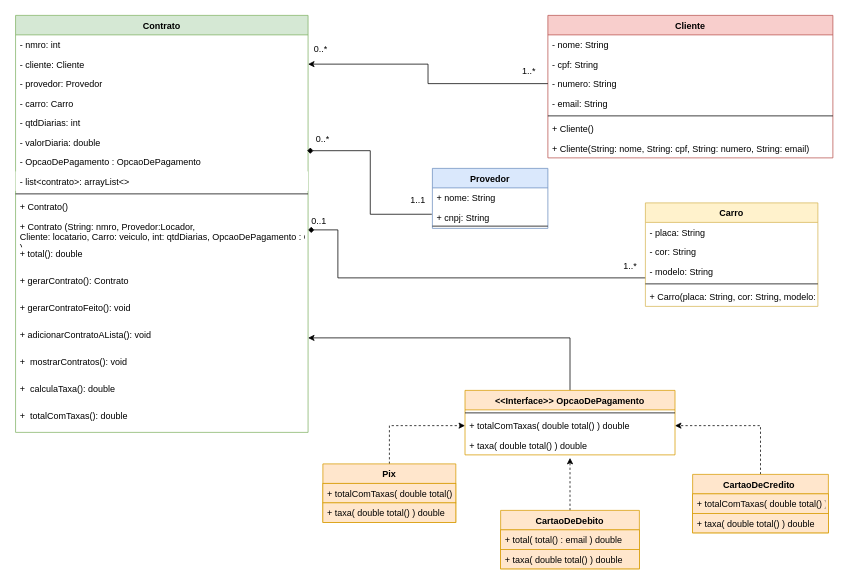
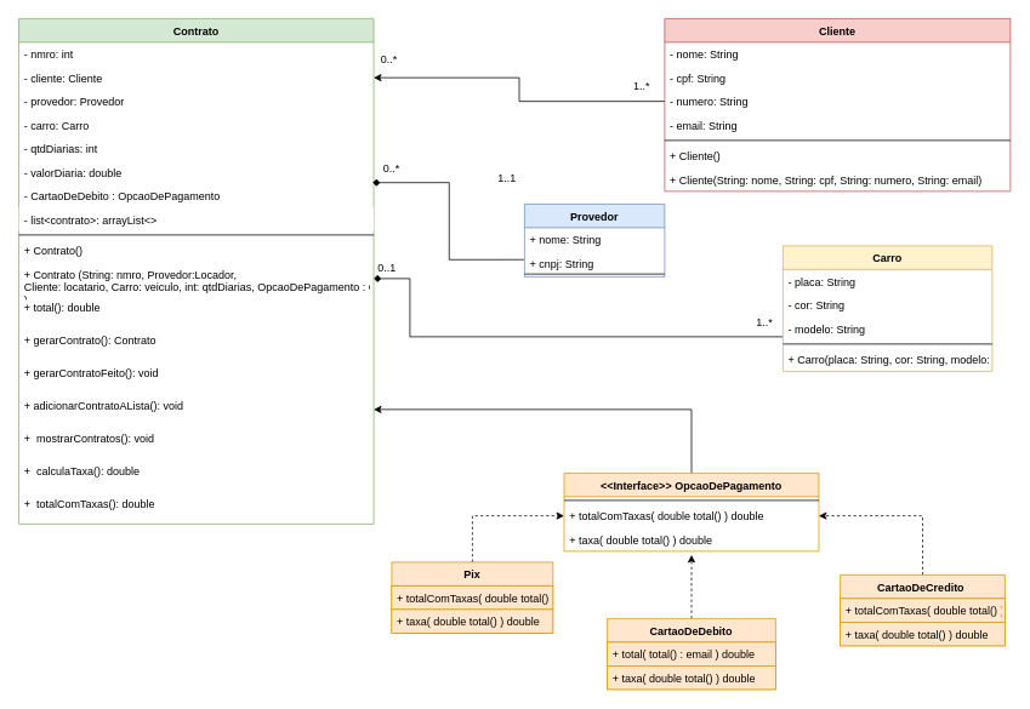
  <mxCell id="0" />
  <mxCell id="1" parent="0" />
  <mxCell id="2" style="edgeStyle=orthogonalEdgeStyle;rounded=0;orthogonalLoop=1;jettySize=auto;html=1;endArrow=none;endFill=0;startArrow=diamond;startFill=1;exitX=1;exitY=0.5;exitDx=0;exitDy=0;" edge="1" parent="1" source="14" target="22"><mxGeometry relative="1" as="geometry"><Array as="points"><mxPoint x="450" y="306" /><mxPoint x="450" y="370" /></Array></mxGeometry></mxCell>
  <mxCell id="3" value="Contrato" style="swimlane;fontStyle=1;align=center;verticalAlign=top;childLayout=stackLayout;horizontal=1;startSize=26;horizontalStack=0;resizeParent=1;resizeParentMax=0;resizeLast=0;collapsible=1;marginBottom=0;fillColor=#d5e8d4;strokeColor=#82b366;" vertex="1" parent="1"><mxGeometry x="20.25" y="20" width="390" height="556" as="geometry" /></mxCell>
  <mxCell id="4" value="- nmro: int" style="text;strokeColor=none;fillColor=none;align=left;verticalAlign=top;spacingLeft=4;spacingRight=4;overflow=hidden;rotatable=0;points=[[0,0.5],[1,0.5]];portConstraint=eastwest;" vertex="1" parent="3"><mxGeometry y="26" width="390" height="26" as="geometry" /></mxCell>
  <mxCell id="5" value="- cliente: Cliente" style="text;strokeColor=none;fillColor=none;align=left;verticalAlign=top;spacingLeft=4;spacingRight=4;overflow=hidden;rotatable=0;points=[[0,0.5],[1,0.5]];portConstraint=eastwest;" vertex="1" parent="3"><mxGeometry y="52" width="390" height="26" as="geometry" /></mxCell>
  <mxCell id="6" value="- provedor: Provedor" style="text;strokeColor=none;fillColor=none;align=left;verticalAlign=top;spacingLeft=4;spacingRight=4;overflow=hidden;rotatable=0;points=[[0,0.5],[1,0.5]];portConstraint=eastwest;" vertex="1" parent="3"><mxGeometry y="78" width="390" height="26" as="geometry" /></mxCell>
  <mxCell id="7" value="- carro: Carro" style="text;strokeColor=none;fillColor=none;align=left;verticalAlign=top;spacingLeft=4;spacingRight=4;overflow=hidden;rotatable=0;points=[[0,0.5],[1,0.5]];portConstraint=eastwest;" vertex="1" parent="3"><mxGeometry y="104" width="390" height="26" as="geometry" /></mxCell>
  <mxCell id="8" value="- qtdDiarias: int" style="text;strokeColor=none;fillColor=none;align=left;verticalAlign=top;spacingLeft=4;spacingRight=4;overflow=hidden;rotatable=0;points=[[0,0.5],[1,0.5]];portConstraint=eastwest;" vertex="1" parent="3"><mxGeometry y="130" width="390" height="26" as="geometry" /></mxCell>
  <mxCell id="9" value="- valorDiaria: double" style="text;strokeColor=none;fillColor=none;align=left;verticalAlign=top;spacingLeft=4;spacingRight=4;overflow=hidden;rotatable=0;points=[[0,0.5],[1,0.5]];portConstraint=eastwest;" vertex="1" parent="3"><mxGeometry y="156" width="390" height="26" as="geometry" /></mxCell>
- <mxCell id="10" value="- OpcaoDePagamento : OpcaoDePagamento" style="text;strokeColor=none;fillColor=none;align=left;verticalAlign=top;spacingLeft=4;spacingRight=4;overflow=hidden;rotatable=0;points=[[0,0.5],[1,0.5]];portConstraint=eastwest;fontStyle=0" vertex="1" parent="3"><mxGeometry y="182" width="390" height="26" as="geometry" /></mxCell>
+ <mxCell id="10" value="- CartaoDeDebito : OpcaoDePagamento" style="text;strokeColor=none;fillColor=none;align=left;verticalAlign=top;spacingLeft=4;spacingRight=4;overflow=hidden;rotatable=0;points=[[0,0.5],[1,0.5]];portConstraint=eastwest;fontStyle=0" vertex="1" parent="3"><mxGeometry y="182" width="390" height="26" as="geometry" /></mxCell>
  <mxCell id="11" value="- list&lt;contrato&gt;: arrayList&lt;&gt;" style="text;strokeColor=none;fillColor=#FFFFFF;align=left;verticalAlign=top;spacingLeft=4;spacingRight=4;overflow=hidden;rotatable=0;points=[[0,0.5],[1,0.5]];portConstraint=eastwest;" vertex="1" parent="3"><mxGeometry y="208" width="390" height="26" as="geometry" /></mxCell>
  <mxCell id="12" value="" style="line;strokeWidth=1;fillColor=none;align=left;verticalAlign=middle;spacingTop=-1;spacingLeft=3;spacingRight=3;rotatable=0;labelPosition=right;points=[];portConstraint=eastwest;" vertex="1" parent="3"><mxGeometry y="234" width="390" height="8" as="geometry" /></mxCell>
  <mxCell id="13" value="+ Contrato()" style="text;strokeColor=none;fillColor=none;align=left;verticalAlign=top;spacingLeft=4;spacingRight=4;overflow=hidden;rotatable=0;points=[[0,0.5],[1,0.5]];portConstraint=eastwest;" vertex="1" parent="3"><mxGeometry y="242" width="390" height="26" as="geometry" /></mxCell>
  <mxCell id="14" value="+ Contrato (String: nmro, Provedor:Locador, &#10;Cliente: locatario, Carro: veiculo, int: qtdDiarias, OpcaoDePagamento : OpcaoDePagamento&#10;)" style="text;strokeColor=none;fillColor=none;align=left;verticalAlign=top;spacingLeft=4;spacingRight=4;overflow=hidden;rotatable=0;points=[[0,0.5],[1,0.5]];portConstraint=eastwest;" vertex="1" parent="3"><mxGeometry y="268" width="390" height="36" as="geometry" /></mxCell>
  <mxCell id="15" value="+ total(): double" style="text;strokeColor=none;fillColor=none;align=left;verticalAlign=top;spacingLeft=4;spacingRight=4;overflow=hidden;rotatable=0;points=[[0,0.5],[1,0.5]];portConstraint=eastwest;" vertex="1" parent="3"><mxGeometry y="304" width="390" height="36" as="geometry" /></mxCell>
  <mxCell id="16" value="+ gerarContrato(): Contrato" style="text;strokeColor=none;fillColor=none;align=left;verticalAlign=top;spacingLeft=4;spacingRight=4;overflow=hidden;rotatable=0;points=[[0,0.5],[1,0.5]];portConstraint=eastwest;" vertex="1" parent="3"><mxGeometry y="340" width="390" height="36" as="geometry" /></mxCell>
  <mxCell id="17" value="+ gerarContratoFeito(): void" style="text;strokeColor=none;fillColor=none;align=left;verticalAlign=top;spacingLeft=4;spacingRight=4;overflow=hidden;rotatable=0;points=[[0,0.5],[1,0.5]];portConstraint=eastwest;" vertex="1" parent="3"><mxGeometry y="376" width="390" height="36" as="geometry" /></mxCell>
  <mxCell id="18" value="+ adicionarContratoALista(): void" style="text;strokeColor=none;fillColor=none;align=left;verticalAlign=top;spacingLeft=4;spacingRight=4;overflow=hidden;rotatable=0;points=[[0,0.5],[1,0.5]];portConstraint=eastwest;" vertex="1" parent="3"><mxGeometry y="412" width="390" height="36" as="geometry" /></mxCell>
  <mxCell id="19" value="+  mostrarContratos(): void" style="text;strokeColor=none;fillColor=none;align=left;verticalAlign=top;spacingLeft=4;spacingRight=4;overflow=hidden;rotatable=0;points=[[0,0.5],[1,0.5]];portConstraint=eastwest;" vertex="1" parent="3"><mxGeometry y="448" width="390" height="36" as="geometry" /></mxCell>
  <mxCell id="20" value="+  calculaTaxa(): double" style="text;strokeColor=none;fillColor=none;align=left;verticalAlign=top;spacingLeft=4;spacingRight=4;overflow=hidden;rotatable=0;points=[[0,0.5],[1,0.5]];portConstraint=eastwest;" vertex="1" parent="3"><mxGeometry y="484" width="390" height="36" as="geometry" /></mxCell>
  <mxCell id="21" value="+  totalComTaxas(): double" style="text;strokeColor=none;fillColor=none;align=left;verticalAlign=top;spacingLeft=4;spacingRight=4;overflow=hidden;rotatable=0;points=[[0,0.5],[1,0.5]];portConstraint=eastwest;" vertex="1" parent="3"><mxGeometry y="520" width="390" height="36" as="geometry" /></mxCell>
  <mxCell id="22" value="Carro" style="swimlane;fontStyle=1;align=center;verticalAlign=top;childLayout=stackLayout;horizontal=1;startSize=26;horizontalStack=0;resizeParent=1;resizeParentMax=0;resizeLast=0;collapsible=1;marginBottom=0;fillColor=#fff2cc;strokeColor=#d6b656;" vertex="1" parent="1"><mxGeometry x="860" y="270" width="230" height="138" as="geometry" /></mxCell>
  <mxCell id="23" value="- placa: String " style="text;strokeColor=none;fillColor=none;align=left;verticalAlign=top;spacingLeft=4;spacingRight=4;overflow=hidden;rotatable=0;points=[[0,0.5],[1,0.5]];portConstraint=eastwest;" vertex="1" parent="22"><mxGeometry y="26" width="230" height="26" as="geometry" /></mxCell>
  <mxCell id="24" value="- cor: String " style="text;strokeColor=none;fillColor=none;align=left;verticalAlign=top;spacingLeft=4;spacingRight=4;overflow=hidden;rotatable=0;points=[[0,0.5],[1,0.5]];portConstraint=eastwest;" vertex="1" parent="22"><mxGeometry y="52" width="230" height="26" as="geometry" /></mxCell>
  <mxCell id="25" value="- modelo: String " style="text;strokeColor=none;fillColor=none;align=left;verticalAlign=top;spacingLeft=4;spacingRight=4;overflow=hidden;rotatable=0;points=[[0,0.5],[1,0.5]];portConstraint=eastwest;" vertex="1" parent="22"><mxGeometry y="78" width="230" height="26" as="geometry" /></mxCell>
  <mxCell id="26" value="" style="line;strokeWidth=1;fillColor=none;align=left;verticalAlign=middle;spacingTop=-1;spacingLeft=3;spacingRight=3;rotatable=0;labelPosition=right;points=[];portConstraint=eastwest;" vertex="1" parent="22"><mxGeometry y="104" width="230" height="8" as="geometry" /></mxCell>
  <mxCell id="27" value="+ Carro(placa: String, cor: String, modelo: String)" style="text;strokeColor=none;fillColor=none;align=left;verticalAlign=top;spacingLeft=4;spacingRight=4;overflow=hidden;rotatable=0;points=[[0,0.5],[1,0.5]];portConstraint=eastwest;" vertex="1" parent="22"><mxGeometry y="112" width="230" height="26" as="geometry" /></mxCell>
  <mxCell id="28" value="Provedor" style="swimlane;fontStyle=1;align=center;verticalAlign=top;childLayout=stackLayout;horizontal=1;startSize=26;horizontalStack=0;resizeParent=1;resizeParentMax=0;resizeLast=0;collapsible=1;marginBottom=0;fillColor=#dae8fc;strokeColor=#6c8ebf;" vertex="1" parent="1"><mxGeometry x="576" y="224" width="154" height="80" as="geometry" /></mxCell>
  <mxCell id="29" value="+ nome: String" style="text;strokeColor=none;fillColor=none;align=left;verticalAlign=top;spacingLeft=4;spacingRight=4;overflow=hidden;rotatable=0;points=[[0,0.5],[1,0.5]];portConstraint=eastwest;" vertex="1" parent="28"><mxGeometry y="26" width="154" height="26" as="geometry" /></mxCell>
  <mxCell id="30" value="+ cnpj: String" style="text;strokeColor=none;fillColor=none;align=left;verticalAlign=top;spacingLeft=4;spacingRight=4;overflow=hidden;rotatable=0;points=[[0,0.5],[1,0.5]];portConstraint=eastwest;" vertex="1" parent="28"><mxGeometry y="52" width="154" height="22" as="geometry" /></mxCell>
  <mxCell id="31" value="" style="line;strokeWidth=1;fillColor=none;align=left;verticalAlign=middle;spacingTop=-1;spacingLeft=3;spacingRight=3;rotatable=0;labelPosition=right;points=[];portConstraint=eastwest;" vertex="1" parent="28"><mxGeometry y="74" width="154" height="6" as="geometry" /></mxCell>
  <mxCell id="32" value="Cliente" style="swimlane;fontStyle=1;align=center;verticalAlign=top;childLayout=stackLayout;horizontal=1;startSize=26;horizontalStack=0;resizeParent=1;resizeParentMax=0;resizeLast=0;collapsible=1;marginBottom=0;fillColor=#f8cecc;strokeColor=#b85450;" vertex="1" parent="1"><mxGeometry x="730" y="20" width="380" height="190" as="geometry" /></mxCell>
  <mxCell id="33" value="- nome: String" style="text;strokeColor=none;fillColor=none;align=left;verticalAlign=top;spacingLeft=4;spacingRight=4;overflow=hidden;rotatable=0;points=[[0,0.5],[1,0.5]];portConstraint=eastwest;" vertex="1" parent="32"><mxGeometry y="26" width="380" height="26" as="geometry" /></mxCell>
  <mxCell id="34" value="- cpf: String" style="text;strokeColor=none;fillColor=none;align=left;verticalAlign=top;spacingLeft=4;spacingRight=4;overflow=hidden;rotatable=0;points=[[0,0.5],[1,0.5]];portConstraint=eastwest;" vertex="1" parent="32"><mxGeometry y="52" width="380" height="26" as="geometry" /></mxCell>
  <mxCell id="35" value="- numero: String" style="text;strokeColor=none;fillColor=none;align=left;verticalAlign=top;spacingLeft=4;spacingRight=4;overflow=hidden;rotatable=0;points=[[0,0.5],[1,0.5]];portConstraint=eastwest;" vertex="1" parent="32"><mxGeometry y="78" width="380" height="26" as="geometry" /></mxCell>
  <mxCell id="36" value="- email: String" style="text;strokeColor=none;fillColor=none;align=left;verticalAlign=top;spacingLeft=4;spacingRight=4;overflow=hidden;rotatable=0;points=[[0,0.5],[1,0.5]];portConstraint=eastwest;" vertex="1" parent="32"><mxGeometry y="104" width="380" height="26" as="geometry" /></mxCell>
  <mxCell id="37" value="" style="line;strokeWidth=1;fillColor=none;align=left;verticalAlign=middle;spacingTop=-1;spacingLeft=3;spacingRight=3;rotatable=0;labelPosition=right;points=[];portConstraint=eastwest;" vertex="1" parent="32"><mxGeometry y="130" width="380" height="8" as="geometry" /></mxCell>
  <mxCell id="38" value="+ Cliente()" style="text;strokeColor=none;fillColor=none;align=left;verticalAlign=top;spacingLeft=4;spacingRight=4;overflow=hidden;rotatable=0;points=[[0,0.5],[1,0.5]];portConstraint=eastwest;" vertex="1" parent="32"><mxGeometry y="138" width="380" height="26" as="geometry" /></mxCell>
  <mxCell id="39" value="+ Cliente(String: nome, String: cpf, String: numero, String: email)" style="text;strokeColor=none;fillColor=none;align=left;verticalAlign=top;spacingLeft=4;spacingRight=4;overflow=hidden;rotatable=0;points=[[0,0.5],[1,0.5]];portConstraint=eastwest;" vertex="1" parent="32"><mxGeometry y="164" width="380" height="26" as="geometry" /></mxCell>
  <mxCell id="40" value="1..*" style="text;html=1;strokeColor=none;fillColor=none;align=center;verticalAlign=middle;whiteSpace=wrap;rounded=0;" vertex="1" parent="1"><mxGeometry x="680" y="80" width="50" height="30" as="geometry" /></mxCell>
  <mxCell id="41" value="0..*" style="text;html=1;strokeColor=none;fillColor=none;align=center;verticalAlign=middle;whiteSpace=wrap;rounded=0;" vertex="1" parent="1"><mxGeometry x="410.25" y="170" width="40" height="30" as="geometry" /></mxCell>
  <mxCell id="42" value="0..*" style="text;html=1;strokeColor=none;fillColor=none;align=center;verticalAlign=middle;whiteSpace=wrap;rounded=0;" vertex="1" parent="1"><mxGeometry x="410" y="50" width="35" height="30" as="geometry" /></mxCell>
- <mxCell id="43" value="1..1" style="text;html=1;strokeColor=none;fillColor=none;align=center;verticalAlign=middle;whiteSpace=wrap;rounded=0;" vertex="1" parent="1"><mxGeometry x="536.5" y="250" width="39.5" height="32" as="geometry" /></mxCell>
+ <mxCell id="43" value="1..1" style="text;html=1;strokeColor=none;fillColor=none;align=center;verticalAlign=middle;whiteSpace=wrap;rounded=0;" vertex="1" parent="1"><mxGeometry x="536.5" y="180" width="39.5" height="32" as="geometry" /></mxCell>
  <mxCell id="44" value="1..*" style="text;html=1;strokeColor=none;fillColor=none;align=center;verticalAlign=middle;whiteSpace=wrap;rounded=0;" vertex="1" parent="1"><mxGeometry x="820" y="340" width="40" height="30" as="geometry" /></mxCell>
  <mxCell id="45" value="0..1" style="text;html=1;strokeColor=none;fillColor=none;align=center;verticalAlign=middle;whiteSpace=wrap;rounded=0;" vertex="1" parent="1"><mxGeometry x="405" y="280" width="40" height="30" as="geometry" /></mxCell>
  <mxCell id="46" style="edgeStyle=orthogonalEdgeStyle;rounded=0;orthogonalLoop=1;jettySize=auto;html=1;exitX=0.997;exitY=-0.06;exitDx=0;exitDy=0;startArrow=diamond;entryX=-0.005;entryY=0.416;entryDx=0;entryDy=0;entryPerimeter=0;endArrow=none;endFill=0;exitPerimeter=0;startFill=1;" edge="1" parent="1" source="10" target="30"><mxGeometry relative="1" as="geometry"><mxPoint x="702" y="570" as="targetPoint" /><mxPoint x="419.16" y="383.582" as="sourcePoint" /></mxGeometry></mxCell>
  <mxCell id="47" style="edgeStyle=orthogonalEdgeStyle;rounded=0;orthogonalLoop=1;jettySize=auto;html=1;entryX=1;entryY=0.5;entryDx=0;entryDy=0;" edge="1" parent="1" source="48" target="18"><mxGeometry relative="1" as="geometry" /></mxCell>
  <mxCell id="48" value="&lt;&lt;Interface&gt;&gt; OpcaoDePagamento" style="swimlane;fontStyle=1;align=center;verticalAlign=top;childLayout=stackLayout;horizontal=1;startSize=26;horizontalStack=0;resizeParent=1;resizeParentMax=0;resizeLast=0;collapsible=1;marginBottom=0;fillColor=#ffe6cc;strokeColor=#d79b00;" vertex="1" parent="1"><mxGeometry x="619.5" y="520" width="280" height="86" as="geometry" /></mxCell>
  <mxCell id="49" value="" style="line;strokeWidth=1;fillColor=none;align=left;verticalAlign=middle;spacingTop=-1;spacingLeft=3;spacingRight=3;rotatable=0;labelPosition=right;points=[];portConstraint=eastwest;" vertex="1" parent="48"><mxGeometry y="26" width="280" height="8" as="geometry" /></mxCell>
  <mxCell id="50" value="+ totalComTaxas( double total() ) double" style="text;strokeColor=none;fillColor=none;align=left;verticalAlign=top;spacingLeft=4;spacingRight=4;overflow=hidden;rotatable=0;points=[[0,0.5],[1,0.5]];portConstraint=eastwest;" vertex="1" parent="48"><mxGeometry y="34" width="280" height="26" as="geometry" /></mxCell>
  <mxCell id="51" value="+ taxa( double total() ) double" style="text;strokeColor=none;fillColor=none;align=left;verticalAlign=top;spacingLeft=4;spacingRight=4;overflow=hidden;rotatable=0;points=[[0,0.5],[1,0.5]];portConstraint=eastwest;" vertex="1" parent="48"><mxGeometry y="60" width="280" height="26" as="geometry" /></mxCell>
  <mxCell id="52" style="edgeStyle=orthogonalEdgeStyle;rounded=0;orthogonalLoop=1;jettySize=auto;html=1;entryX=1;entryY=0.5;entryDx=0;entryDy=0;dashed=1;" edge="1" parent="1" source="53" target="50"><mxGeometry relative="1" as="geometry" /></mxCell>
  <mxCell id="53" value="CartaoDeCredito " style="swimlane;fontStyle=1;align=center;verticalAlign=top;childLayout=stackLayout;horizontal=1;startSize=26;horizontalStack=0;resizeParent=1;resizeParentMax=0;resizeLast=0;collapsible=1;marginBottom=0;fillColor=#ffe6cc;strokeColor=#d79b00;" vertex="1" parent="1"><mxGeometry x="923" y="632" width="181" height="78" as="geometry" /></mxCell>
  <mxCell id="54" value="+ totalComTaxas( double total() ) double" style="text;strokeColor=#d79b00;fillColor=#ffe6cc;align=left;verticalAlign=top;spacingLeft=4;spacingRight=4;overflow=hidden;rotatable=0;points=[[0,0.5],[1,0.5]];portConstraint=eastwest;" vertex="1" parent="53"><mxGeometry y="26" width="181" height="26" as="geometry" /></mxCell>
  <mxCell id="55" value="+ taxa( double total() ) double" style="text;strokeColor=#d79b00;fillColor=#ffe6cc;align=left;verticalAlign=top;spacingLeft=4;spacingRight=4;overflow=hidden;rotatable=0;points=[[0,0.5],[1,0.5]];portConstraint=eastwest;" vertex="1" parent="53"><mxGeometry y="52" width="181" height="26" as="geometry" /></mxCell>
  <mxCell id="56" style="edgeStyle=orthogonalEdgeStyle;rounded=0;orthogonalLoop=1;jettySize=auto;html=1;entryX=0;entryY=0.5;entryDx=0;entryDy=0;dashed=1;" edge="1" parent="1" source="57" target="50"><mxGeometry relative="1" as="geometry" /></mxCell>
  <mxCell id="57" value="Pix" style="swimlane;fontStyle=1;align=center;verticalAlign=top;childLayout=stackLayout;horizontal=1;startSize=26;horizontalStack=0;resizeParent=1;resizeParentMax=0;resizeLast=0;collapsible=1;marginBottom=0;fillColor=#ffe6cc;strokeColor=#d79b00;" vertex="1" parent="1"><mxGeometry x="430" y="618" width="177.25" height="78" as="geometry" /></mxCell>
  <mxCell id="58" value="+ totalComTaxas( double total() ) double" style="text;strokeColor=#d79b00;fillColor=#ffe6cc;align=left;verticalAlign=top;spacingLeft=4;spacingRight=4;overflow=hidden;rotatable=0;points=[[0,0.5],[1,0.5]];portConstraint=eastwest;" vertex="1" parent="57"><mxGeometry y="26" width="177.25" height="26" as="geometry" /></mxCell>
  <mxCell id="59" value="+ taxa( double total() ) double" style="text;strokeColor=#d79b00;fillColor=#ffe6cc;align=left;verticalAlign=top;spacingLeft=4;spacingRight=4;overflow=hidden;rotatable=0;points=[[0,0.5],[1,0.5]];portConstraint=eastwest;" vertex="1" parent="57"><mxGeometry y="52" width="177.25" height="26" as="geometry" /></mxCell>
  <mxCell id="60" style="edgeStyle=orthogonalEdgeStyle;rounded=0;orthogonalLoop=1;jettySize=auto;html=1;dashed=1;" edge="1" parent="1" source="61"><mxGeometry relative="1" as="geometry"><mxPoint x="759.5" y="610" as="targetPoint" /></mxGeometry></mxCell>
  <mxCell id="61" value="CartaoDeDebito" style="swimlane;fontStyle=1;align=center;verticalAlign=top;childLayout=stackLayout;horizontal=1;startSize=26;horizontalStack=0;resizeParent=1;resizeParentMax=0;resizeLast=0;collapsible=1;marginBottom=0;fillColor=#ffe6cc;strokeColor=#d79b00;" vertex="1" parent="1"><mxGeometry x="667" y="680" width="185" height="78" as="geometry" /></mxCell>
  <mxCell id="62" value="+ total( total() : email ) double" style="text;strokeColor=#d79b00;fillColor=#ffe6cc;align=left;verticalAlign=top;spacingLeft=4;spacingRight=4;overflow=hidden;rotatable=0;points=[[0,0.5],[1,0.5]];portConstraint=eastwest;" vertex="1" parent="61"><mxGeometry y="26" width="185" height="26" as="geometry" /></mxCell>
  <mxCell id="63" value="+ taxa( double total() ) double" style="text;strokeColor=#d79b00;fillColor=#ffe6cc;align=left;verticalAlign=top;spacingLeft=4;spacingRight=4;overflow=hidden;rotatable=0;points=[[0,0.5],[1,0.5]];portConstraint=eastwest;" vertex="1" parent="61"><mxGeometry y="52" width="185" height="26" as="geometry" /></mxCell>
  <mxCell id="64" style="edgeStyle=orthogonalEdgeStyle;rounded=0;orthogonalLoop=1;jettySize=auto;html=1;exitX=0;exitY=0.5;exitDx=0;exitDy=0;entryX=1;entryY=0.5;entryDx=0;entryDy=0;" edge="1" parent="1" source="35" target="5"><mxGeometry relative="1" as="geometry" /></mxCell>
